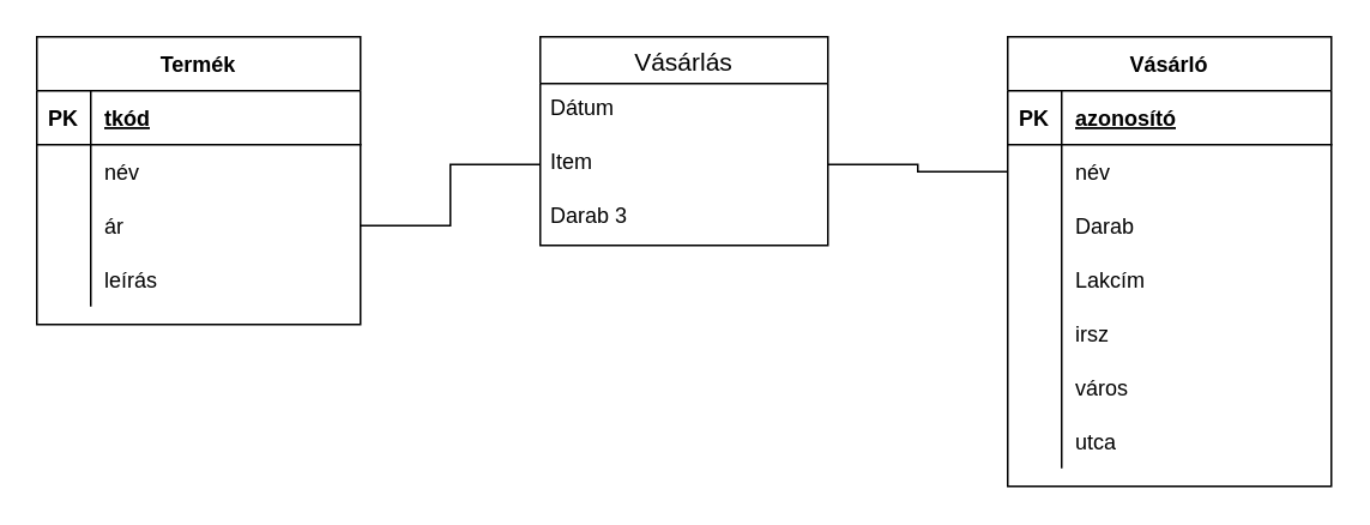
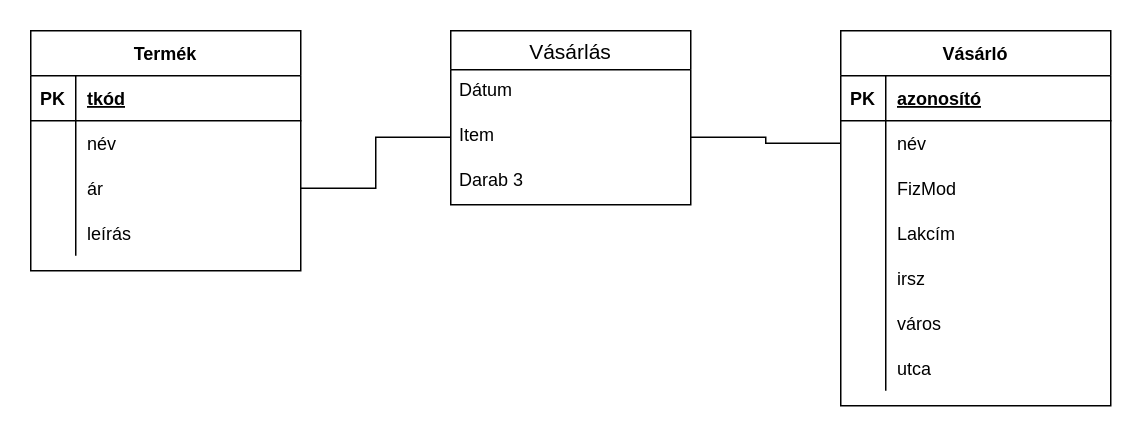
  <mxCell id="0" />
  <mxCell id="1" parent="0" />
  <mxCell id="2" value="Vásárló" style="shape=table;startSize=30;container=1;collapsible=1;childLayout=tableLayout;fixedRows=1;rowLines=0;fontStyle=1;align=center;resizeLast=1;" parent="1" vertex="1"><mxGeometry x="560" y="20" width="180" height="250" as="geometry" /></mxCell>
  <mxCell id="3" value="" style="shape=tableRow;horizontal=0;startSize=0;swimlaneHead=0;swimlaneBody=0;fillColor=none;collapsible=0;dropTarget=0;points=[[0,0.5],[1,0.5]];portConstraint=eastwest;top=0;left=0;right=0;bottom=1;" parent="2" vertex="1"><mxGeometry y="30" width="180" height="30" as="geometry" /></mxCell>
  <mxCell id="4" value="PK" style="shape=partialRectangle;connectable=0;fillColor=none;top=0;left=0;bottom=0;right=0;fontStyle=1;overflow=hidden;" parent="3" vertex="1"><mxGeometry width="30" height="30" as="geometry"><mxRectangle width="30" height="30" as="alternateBounds" /></mxGeometry></mxCell>
  <mxCell id="5" value="azonosító" style="shape=partialRectangle;connectable=0;fillColor=none;top=0;left=0;bottom=0;right=0;align=left;spacingLeft=6;fontStyle=5;overflow=hidden;" parent="3" vertex="1"><mxGeometry x="30" width="150" height="30" as="geometry"><mxRectangle width="150" height="30" as="alternateBounds" /></mxGeometry></mxCell>
  <mxCell id="6" value="" style="shape=tableRow;horizontal=0;startSize=0;swimlaneHead=0;swimlaneBody=0;fillColor=none;collapsible=0;dropTarget=0;points=[[0,0.5],[1,0.5]];portConstraint=eastwest;top=0;left=0;right=0;bottom=0;" parent="2" vertex="1"><mxGeometry y="60" width="180" height="30" as="geometry" /></mxCell>
  <mxCell id="7" value="" style="shape=partialRectangle;connectable=0;fillColor=none;top=0;left=0;bottom=0;right=0;editable=1;overflow=hidden;" parent="6" vertex="1"><mxGeometry width="30" height="30" as="geometry"><mxRectangle width="30" height="30" as="alternateBounds" /></mxGeometry></mxCell>
  <mxCell id="8" value="név" style="shape=partialRectangle;connectable=0;fillColor=none;top=0;left=0;bottom=0;right=0;align=left;spacingLeft=6;overflow=hidden;" parent="6" vertex="1"><mxGeometry x="30" width="150" height="30" as="geometry"><mxRectangle width="150" height="30" as="alternateBounds" /></mxGeometry></mxCell>
  <mxCell id="9" value="" style="shape=tableRow;horizontal=0;startSize=0;swimlaneHead=0;swimlaneBody=0;fillColor=none;collapsible=0;dropTarget=0;points=[[0,0.5],[1,0.5]];portConstraint=eastwest;top=0;left=0;right=0;bottom=0;" parent="2" vertex="1"><mxGeometry y="90" width="180" height="30" as="geometry" /></mxCell>
  <mxCell id="10" value="" style="shape=partialRectangle;connectable=0;fillColor=none;top=0;left=0;bottom=0;right=0;editable=1;overflow=hidden;" parent="9" vertex="1"><mxGeometry width="30" height="30" as="geometry"><mxRectangle width="30" height="30" as="alternateBounds" /></mxGeometry></mxCell>
- <mxCell id="11" value="Darab" style="shape=partialRectangle;connectable=0;fillColor=none;top=0;left=0;bottom=0;right=0;align=left;spacingLeft=6;overflow=hidden;" parent="9" vertex="1"><mxGeometry x="30" width="150" height="30" as="geometry"><mxRectangle width="150" height="30" as="alternateBounds" /></mxGeometry></mxCell>
+ <mxCell id="11" value="FizMod" style="shape=partialRectangle;connectable=0;fillColor=none;top=0;left=0;bottom=0;right=0;align=left;spacingLeft=6;overflow=hidden;" parent="9" vertex="1"><mxGeometry x="30" width="150" height="30" as="geometry"><mxRectangle width="150" height="30" as="alternateBounds" /></mxGeometry></mxCell>
  <mxCell id="12" value="" style="shape=tableRow;horizontal=0;startSize=0;swimlaneHead=0;swimlaneBody=0;fillColor=none;collapsible=0;dropTarget=0;points=[[0,0.5],[1,0.5]];portConstraint=eastwest;top=0;left=0;right=0;bottom=0;" parent="2" vertex="1"><mxGeometry y="120" width="180" height="30" as="geometry" /></mxCell>
  <mxCell id="13" value="" style="shape=partialRectangle;connectable=0;fillColor=none;top=0;left=0;bottom=0;right=0;editable=1;overflow=hidden;" parent="12" vertex="1"><mxGeometry width="30" height="30" as="geometry"><mxRectangle width="30" height="30" as="alternateBounds" /></mxGeometry></mxCell>
  <mxCell id="14" value="Lakcím" style="shape=partialRectangle;connectable=0;fillColor=none;top=0;left=0;bottom=0;right=0;align=left;spacingLeft=6;overflow=hidden;" parent="12" vertex="1"><mxGeometry x="30" width="150" height="30" as="geometry"><mxRectangle width="150" height="30" as="alternateBounds" /></mxGeometry></mxCell>
  <mxCell id="15" value="" style="shape=tableRow;horizontal=0;startSize=0;swimlaneHead=0;swimlaneBody=0;fillColor=none;collapsible=0;dropTarget=0;points=[[0,0.5],[1,0.5]];portConstraint=eastwest;top=0;left=0;right=0;bottom=0;" parent="2" vertex="1"><mxGeometry y="150" width="180" height="30" as="geometry" /></mxCell>
  <mxCell id="16" value="" style="shape=partialRectangle;connectable=0;fillColor=none;top=0;left=0;bottom=0;right=0;editable=1;overflow=hidden;" parent="15" vertex="1"><mxGeometry width="30" height="30" as="geometry"><mxRectangle width="30" height="30" as="alternateBounds" /></mxGeometry></mxCell>
  <mxCell id="17" value="irsz" style="shape=partialRectangle;connectable=0;fillColor=none;top=0;left=0;bottom=0;right=0;align=left;spacingLeft=6;overflow=hidden;" parent="15" vertex="1"><mxGeometry x="30" width="150" height="30" as="geometry"><mxRectangle width="150" height="30" as="alternateBounds" /></mxGeometry></mxCell>
  <mxCell id="18" value="" style="shape=tableRow;horizontal=0;startSize=0;swimlaneHead=0;swimlaneBody=0;fillColor=none;collapsible=0;dropTarget=0;points=[[0,0.5],[1,0.5]];portConstraint=eastwest;top=0;left=0;right=0;bottom=0;" parent="2" vertex="1"><mxGeometry y="180" width="180" height="30" as="geometry" /></mxCell>
  <mxCell id="19" value="" style="shape=partialRectangle;connectable=0;fillColor=none;top=0;left=0;bottom=0;right=0;editable=1;overflow=hidden;" parent="18" vertex="1"><mxGeometry width="30" height="30" as="geometry"><mxRectangle width="30" height="30" as="alternateBounds" /></mxGeometry></mxCell>
  <mxCell id="20" value="város" style="shape=partialRectangle;connectable=0;fillColor=none;top=0;left=0;bottom=0;right=0;align=left;spacingLeft=6;overflow=hidden;" parent="18" vertex="1"><mxGeometry x="30" width="150" height="30" as="geometry"><mxRectangle width="150" height="30" as="alternateBounds" /></mxGeometry></mxCell>
  <mxCell id="21" value="" style="shape=tableRow;horizontal=0;startSize=0;swimlaneHead=0;swimlaneBody=0;fillColor=none;collapsible=0;dropTarget=0;points=[[0,0.5],[1,0.5]];portConstraint=eastwest;top=0;left=0;right=0;bottom=0;" parent="2" vertex="1"><mxGeometry y="210" width="180" height="30" as="geometry" /></mxCell>
  <mxCell id="22" value="" style="shape=partialRectangle;connectable=0;fillColor=none;top=0;left=0;bottom=0;right=0;editable=1;overflow=hidden;" parent="21" vertex="1"><mxGeometry width="30" height="30" as="geometry"><mxRectangle width="30" height="30" as="alternateBounds" /></mxGeometry></mxCell>
  <mxCell id="23" value="utca" style="shape=partialRectangle;connectable=0;fillColor=none;top=0;left=0;bottom=0;right=0;align=left;spacingLeft=6;overflow=hidden;" parent="21" vertex="1"><mxGeometry x="30" width="150" height="30" as="geometry"><mxRectangle width="150" height="30" as="alternateBounds" /></mxGeometry></mxCell>
  <mxCell id="24" value="Termék" style="shape=table;startSize=30;container=1;collapsible=1;childLayout=tableLayout;fixedRows=1;rowLines=0;fontStyle=1;align=center;resizeLast=1;" parent="1" vertex="1"><mxGeometry x="20" y="20" width="180" height="160" as="geometry" /></mxCell>
  <mxCell id="25" value="" style="shape=tableRow;horizontal=0;startSize=0;swimlaneHead=0;swimlaneBody=0;fillColor=none;collapsible=0;dropTarget=0;points=[[0,0.5],[1,0.5]];portConstraint=eastwest;top=0;left=0;right=0;bottom=1;" parent="24" vertex="1"><mxGeometry y="30" width="180" height="30" as="geometry" /></mxCell>
  <mxCell id="26" value="PK" style="shape=partialRectangle;connectable=0;fillColor=none;top=0;left=0;bottom=0;right=0;fontStyle=1;overflow=hidden;" parent="25" vertex="1"><mxGeometry width="30" height="30" as="geometry"><mxRectangle width="30" height="30" as="alternateBounds" /></mxGeometry></mxCell>
  <mxCell id="27" value="tkód" style="shape=partialRectangle;connectable=0;fillColor=none;top=0;left=0;bottom=0;right=0;align=left;spacingLeft=6;fontStyle=5;overflow=hidden;" parent="25" vertex="1"><mxGeometry x="30" width="150" height="30" as="geometry"><mxRectangle width="150" height="30" as="alternateBounds" /></mxGeometry></mxCell>
  <mxCell id="28" value="" style="shape=tableRow;horizontal=0;startSize=0;swimlaneHead=0;swimlaneBody=0;fillColor=none;collapsible=0;dropTarget=0;points=[[0,0.5],[1,0.5]];portConstraint=eastwest;top=0;left=0;right=0;bottom=0;" parent="24" vertex="1"><mxGeometry y="60" width="180" height="30" as="geometry" /></mxCell>
  <mxCell id="29" value="" style="shape=partialRectangle;connectable=0;fillColor=none;top=0;left=0;bottom=0;right=0;editable=1;overflow=hidden;" parent="28" vertex="1"><mxGeometry width="30" height="30" as="geometry"><mxRectangle width="30" height="30" as="alternateBounds" /></mxGeometry></mxCell>
  <mxCell id="30" value="név" style="shape=partialRectangle;connectable=0;fillColor=none;top=0;left=0;bottom=0;right=0;align=left;spacingLeft=6;overflow=hidden;" parent="28" vertex="1"><mxGeometry x="30" width="150" height="30" as="geometry"><mxRectangle width="150" height="30" as="alternateBounds" /></mxGeometry></mxCell>
  <mxCell id="31" value="" style="shape=tableRow;horizontal=0;startSize=0;swimlaneHead=0;swimlaneBody=0;fillColor=none;collapsible=0;dropTarget=0;points=[[0,0.5],[1,0.5]];portConstraint=eastwest;top=0;left=0;right=0;bottom=0;" parent="24" vertex="1"><mxGeometry y="90" width="180" height="30" as="geometry" /></mxCell>
  <mxCell id="32" value="" style="shape=partialRectangle;connectable=0;fillColor=none;top=0;left=0;bottom=0;right=0;editable=1;overflow=hidden;" parent="31" vertex="1"><mxGeometry width="30" height="30" as="geometry"><mxRectangle width="30" height="30" as="alternateBounds" /></mxGeometry></mxCell>
  <mxCell id="33" value="ár" style="shape=partialRectangle;connectable=0;fillColor=none;top=0;left=0;bottom=0;right=0;align=left;spacingLeft=6;overflow=hidden;" parent="31" vertex="1"><mxGeometry x="30" width="150" height="30" as="geometry"><mxRectangle width="150" height="30" as="alternateBounds" /></mxGeometry></mxCell>
  <mxCell id="34" value="" style="shape=tableRow;horizontal=0;startSize=0;swimlaneHead=0;swimlaneBody=0;fillColor=none;collapsible=0;dropTarget=0;points=[[0,0.5],[1,0.5]];portConstraint=eastwest;top=0;left=0;right=0;bottom=0;" parent="24" vertex="1"><mxGeometry y="120" width="180" height="30" as="geometry" /></mxCell>
  <mxCell id="35" value="" style="shape=partialRectangle;connectable=0;fillColor=none;top=0;left=0;bottom=0;right=0;editable=1;overflow=hidden;" parent="34" vertex="1"><mxGeometry width="30" height="30" as="geometry"><mxRectangle width="30" height="30" as="alternateBounds" /></mxGeometry></mxCell>
  <mxCell id="36" value="leírás" style="shape=partialRectangle;connectable=0;fillColor=none;top=0;left=0;bottom=0;right=0;align=left;spacingLeft=6;overflow=hidden;" parent="34" vertex="1"><mxGeometry x="30" width="150" height="30" as="geometry"><mxRectangle width="150" height="30" as="alternateBounds" /></mxGeometry></mxCell>
  <mxCell id="37" value="Vásárlás" style="swimlane;fontStyle=0;childLayout=stackLayout;horizontal=1;startSize=26;horizontalStack=0;resizeParent=1;resizeParentMax=0;resizeLast=0;collapsible=1;marginBottom=0;align=center;fontSize=14;" parent="1" vertex="1"><mxGeometry x="300" y="20" width="160" height="116" as="geometry" /></mxCell>
  <mxCell id="38" value="Dátum" style="text;strokeColor=none;fillColor=none;spacingLeft=4;spacingRight=4;overflow=hidden;rotatable=0;points=[[0,0.5],[1,0.5]];portConstraint=eastwest;fontSize=12;" parent="37" vertex="1"><mxGeometry y="26" width="160" height="30" as="geometry" /></mxCell>
  <mxCell id="39" value="Item" style="text;strokeColor=none;fillColor=none;spacingLeft=4;spacingRight=4;overflow=hidden;rotatable=0;points=[[0,0.5],[1,0.5]];portConstraint=eastwest;fontSize=12;" parent="37" vertex="1"><mxGeometry y="56" width="160" height="30" as="geometry" /></mxCell>
  <mxCell id="40" value="Darab 3" style="text;strokeColor=none;fillColor=none;spacingLeft=4;spacingRight=4;overflow=hidden;rotatable=0;points=[[0,0.5],[1,0.5]];portConstraint=eastwest;fontSize=12;" parent="37" vertex="1"><mxGeometry y="86" width="160" height="30" as="geometry" /></mxCell>
  <mxCell id="41" value="" style="endArrow=none;html=1;rounded=0;exitX=1;exitY=0.5;exitDx=0;exitDy=0;entryX=0;entryY=0.5;entryDx=0;entryDy=0;edgeStyle=orthogonalEdgeStyle;" edge="1" parent="1" source="31" target="39"><mxGeometry width="50" height="50" relative="1" as="geometry"><mxPoint x="390" y="130" as="sourcePoint" /><mxPoint x="300" y="230" as="targetPoint" /></mxGeometry></mxCell>
  <mxCell id="42" value="" style="endArrow=none;html=1;rounded=0;entryX=0;entryY=0.5;entryDx=0;entryDy=0;exitX=1;exitY=0.5;exitDx=0;exitDy=0;edgeStyle=orthogonalEdgeStyle;" edge="1" parent="1" source="39" target="6"><mxGeometry width="50" height="50" relative="1" as="geometry"><mxPoint x="490" y="70" as="sourcePoint" /><mxPoint x="440" y="80" as="targetPoint" /></mxGeometry></mxCell>
